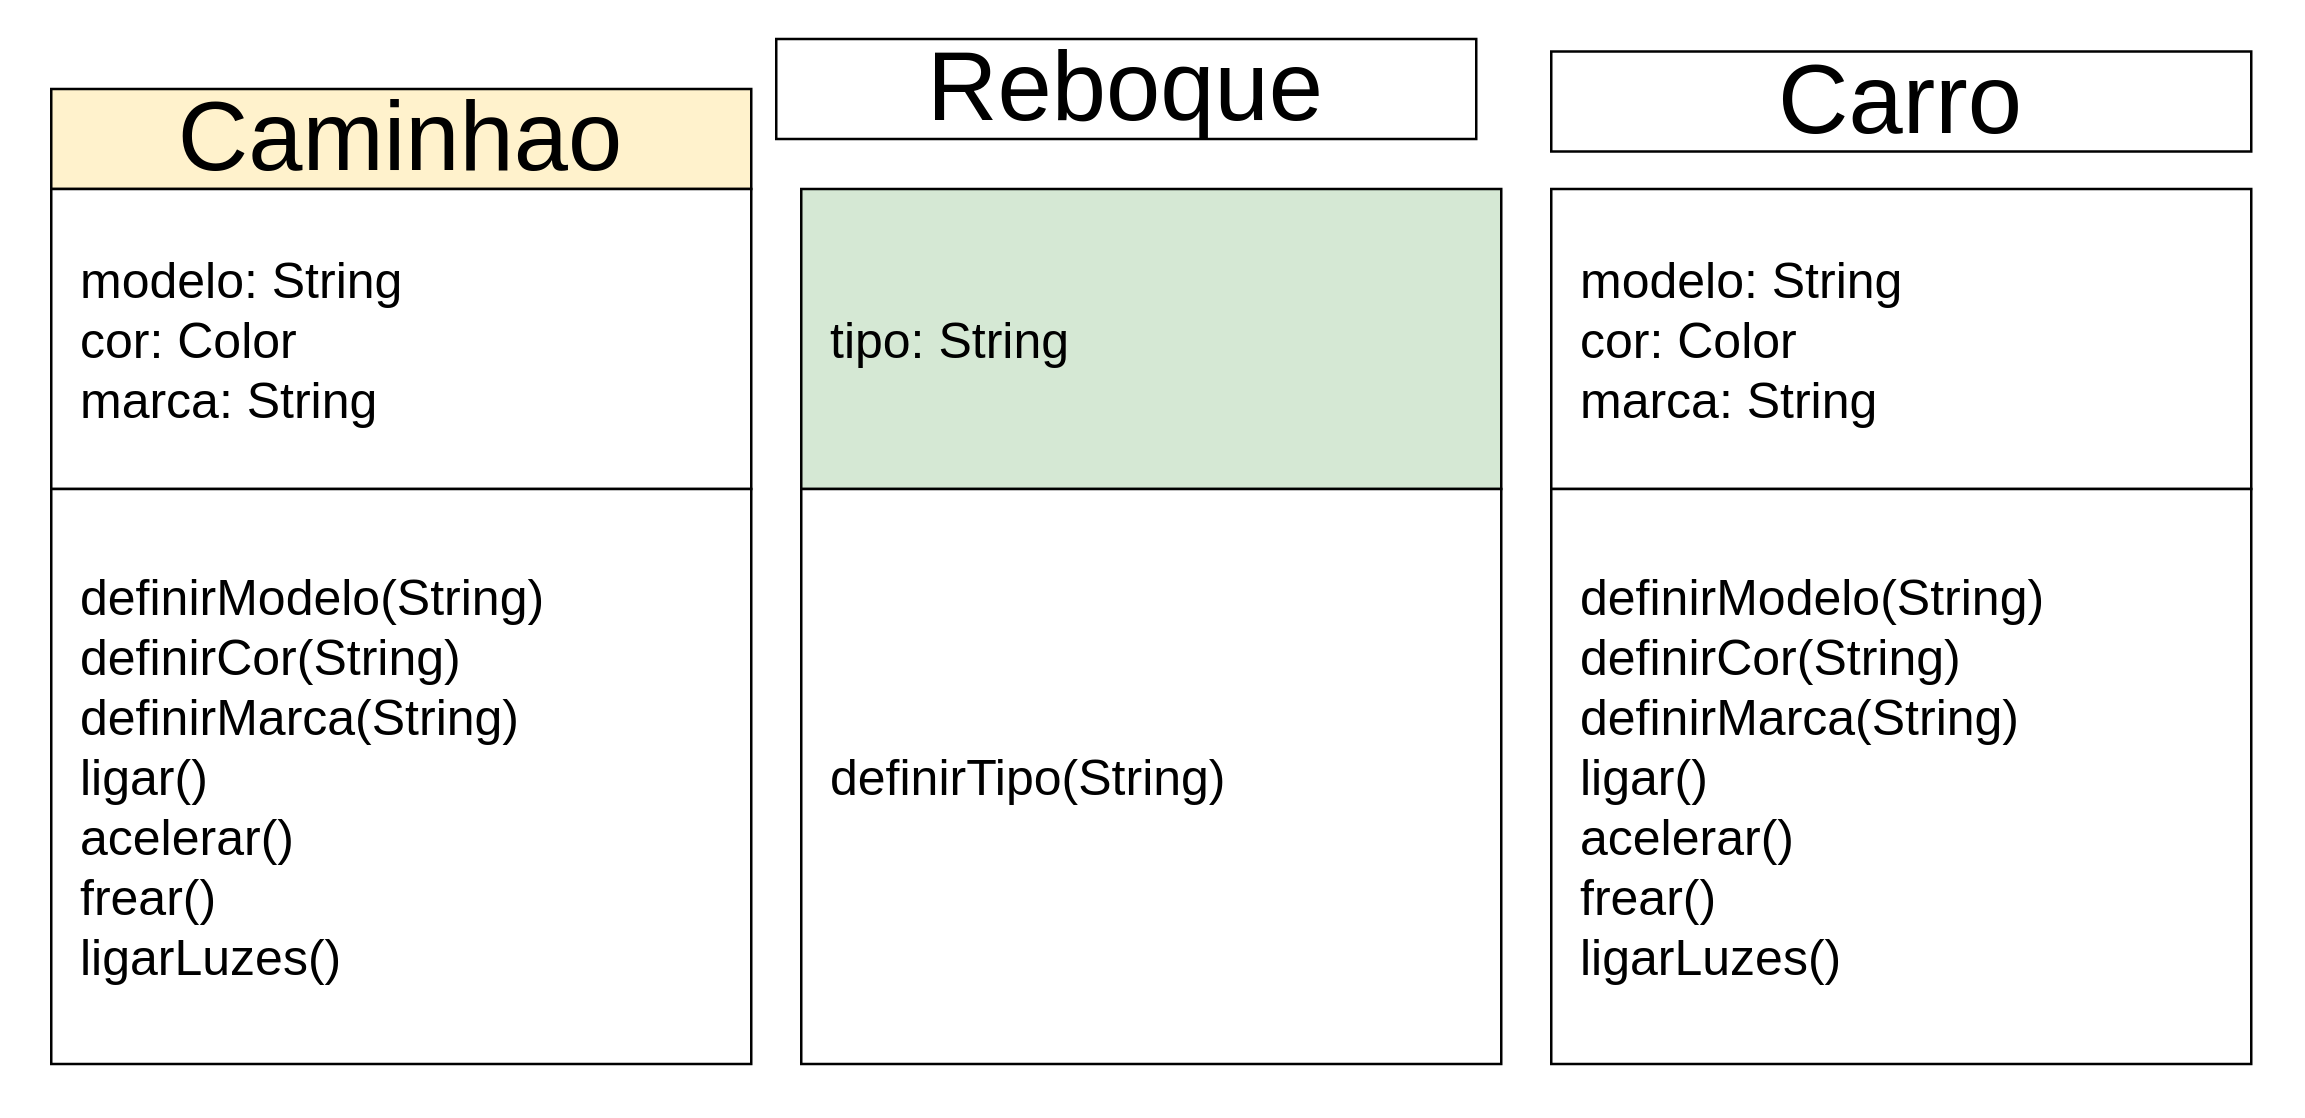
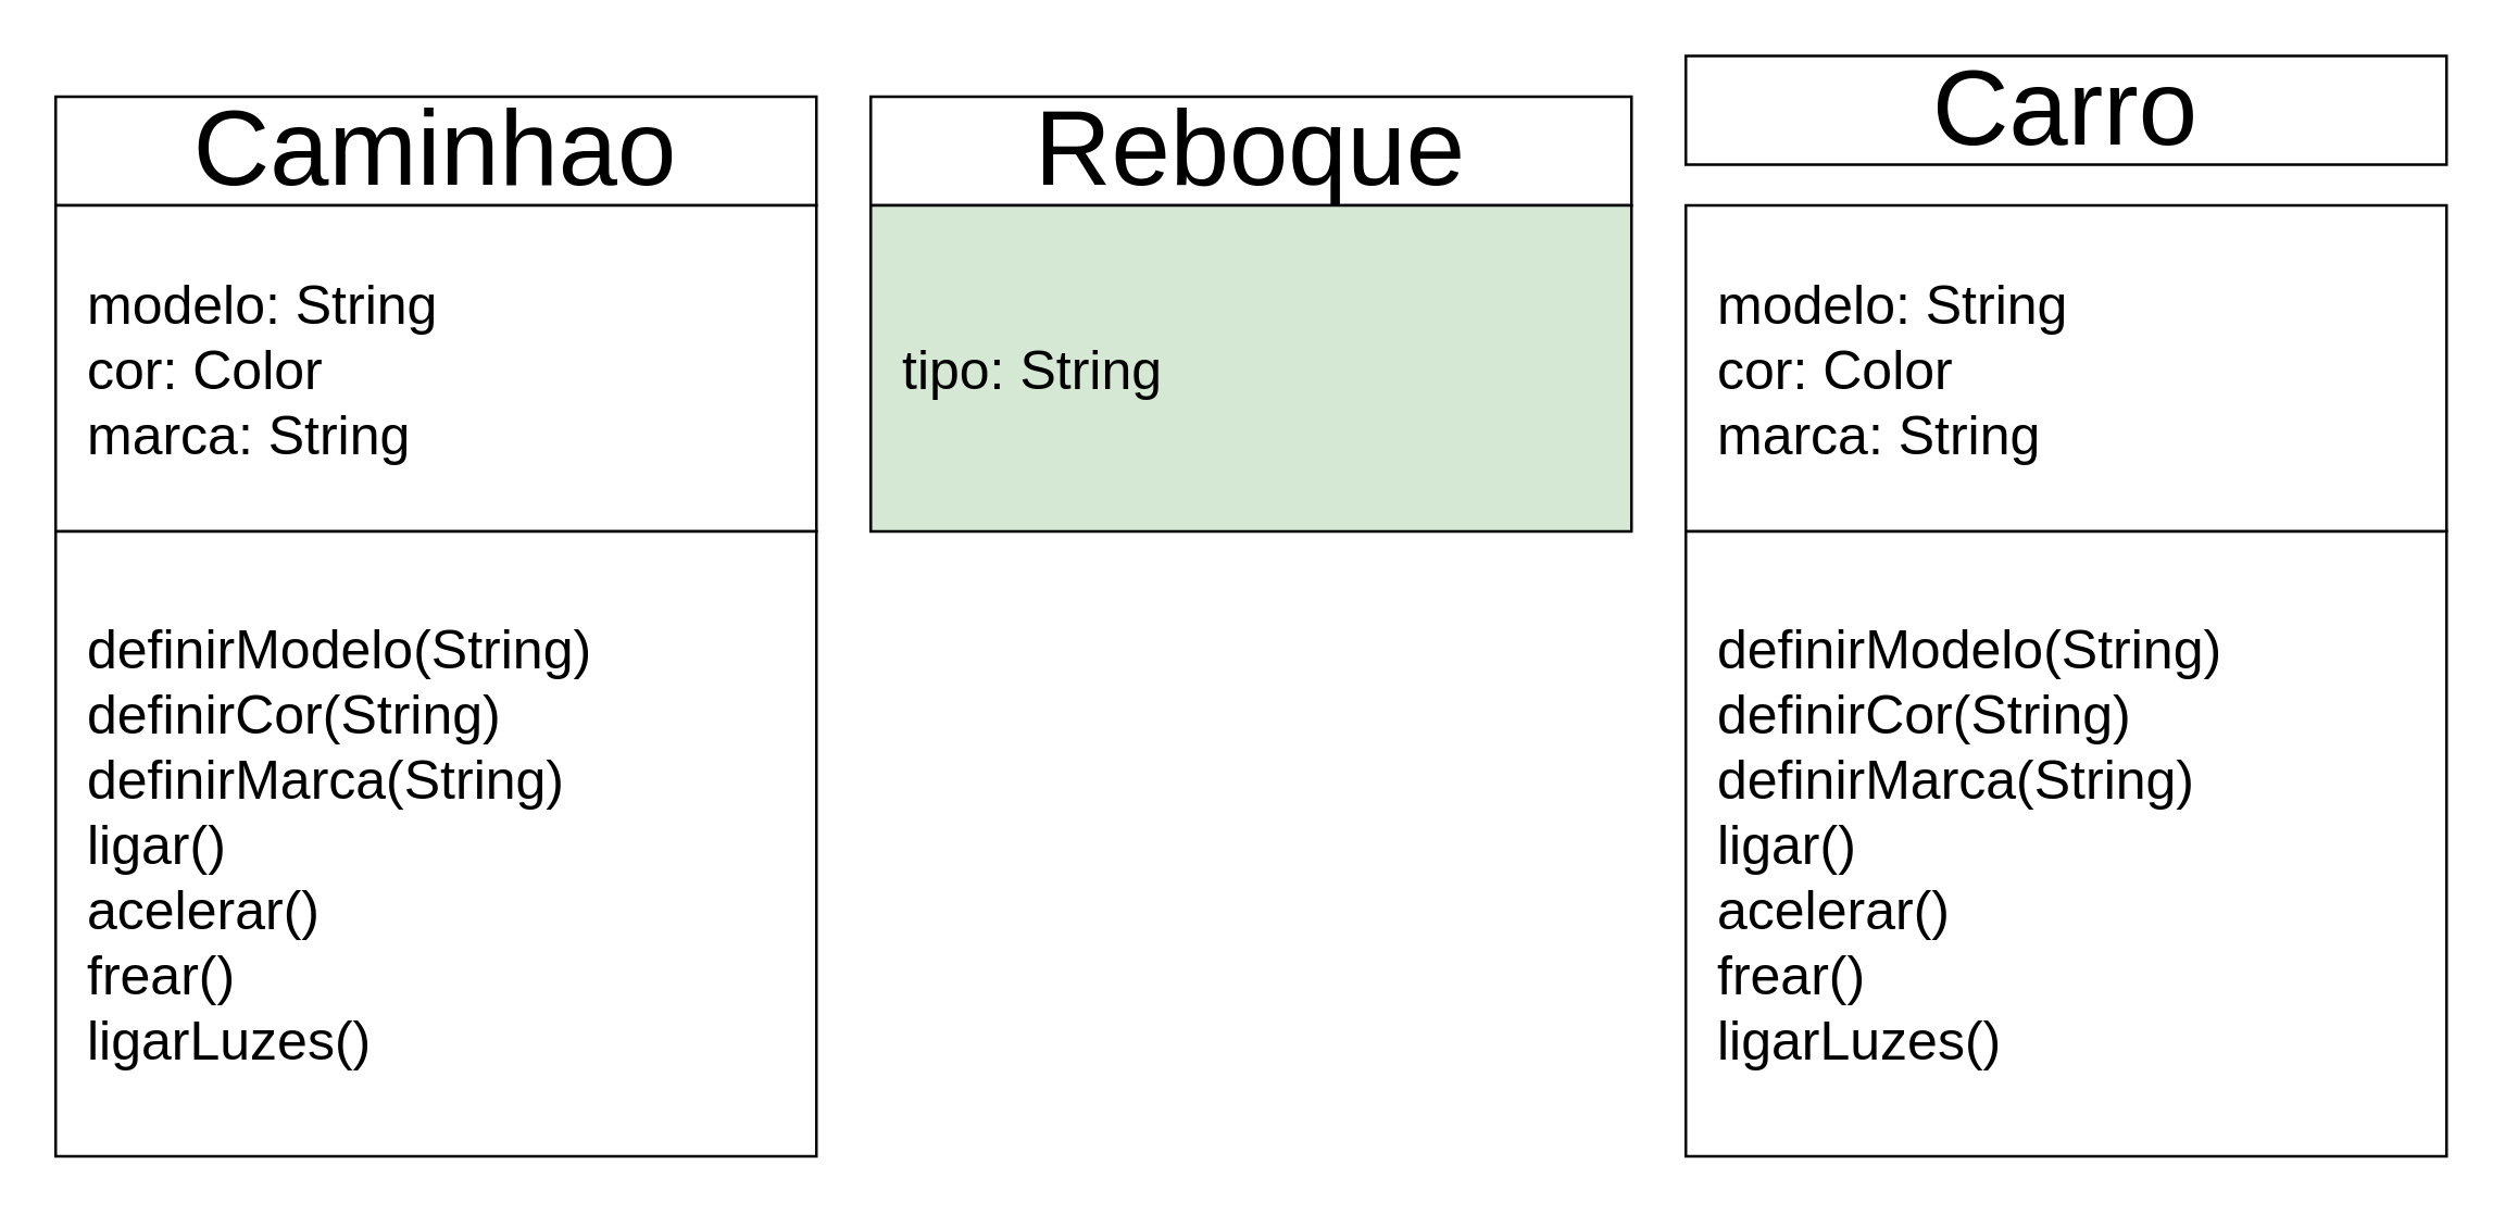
  <mxCell id="0" />
  <mxCell id="1" parent="0" />
- <mxCell id="2" value="&lt;font style=&quot;font-size: 39px;&quot;&gt;Caminhao&lt;/font&gt;" style="rounded=0;whiteSpace=wrap;html=1;fillColor=#fff2cc;" parent="1" vertex="1"><mxGeometry x="20" y="35" width="280" height="40" as="geometry" /></mxCell>
+ <mxCell id="2" value="&lt;font style=&quot;font-size: 39px;&quot;&gt;Caminhao&lt;/font&gt;" style="rounded=0;whiteSpace=wrap;html=1;" parent="1" vertex="1"><mxGeometry x="20" y="35" width="280" height="40" as="geometry" /></mxCell>
  <mxCell id="3" value="modelo: String&lt;br&gt;cor: Color&lt;br&gt;marca: String" style="rounded=0;whiteSpace=wrap;html=1;fontSize=20;align=left;spacingLeft=10;" parent="1" vertex="1"><mxGeometry x="20" y="75" width="280" height="120" as="geometry" /></mxCell>
  <mxCell id="4" value="definirModelo(String)&lt;br&gt;definirCor(String)&lt;br&gt;definirMarca(String)&lt;br&gt;ligar()&lt;br&gt;acelerar()&lt;br&gt;frear()&lt;br&gt;ligarLuzes()" style="rounded=0;whiteSpace=wrap;html=1;fontSize=20;align=left;spacingLeft=10;" parent="1" vertex="1"><mxGeometry x="20" y="195" width="280" height="230" as="geometry" /></mxCell>
- <mxCell id="5" value="&lt;font style=&quot;font-size: 39px;&quot;&gt;Reboque&lt;/font&gt;" style="rounded=0;whiteSpace=wrap;html=1;" parent="1" vertex="1"><mxGeometry x="310" y="15" width="280" height="40" as="geometry" /></mxCell>
+ <mxCell id="5" value="&lt;font style=&quot;font-size: 39px;&quot;&gt;Reboque&lt;/font&gt;" style="rounded=0;whiteSpace=wrap;html=1;" parent="1" vertex="1"><mxGeometry x="320" y="35" width="280" height="40" as="geometry" /></mxCell>
  <mxCell id="6" value="tipo: String&lt;br&gt;" style="rounded=0;whiteSpace=wrap;html=1;fontSize=20;align=left;spacingLeft=10;fillColor=#d5e8d4;" parent="1" vertex="1"><mxGeometry x="320" y="75" width="280" height="120" as="geometry" /></mxCell>
- <mxCell id="7" value="definirTipo(String)&lt;br&gt;" style="rounded=0;whiteSpace=wrap;html=1;fontSize=20;align=left;spacingLeft=10;" parent="1" vertex="1"><mxGeometry x="320" y="195" width="280" height="230" as="geometry" /></mxCell>
  <mxCell id="8" value="&lt;font style=&quot;font-size: 39px;&quot;&gt;Carro&lt;/font&gt;" style="rounded=0;whiteSpace=wrap;html=1;" parent="1" vertex="1"><mxGeometry x="620" y="20" width="280" height="40" as="geometry" /></mxCell>
  <mxCell id="9" value="modelo: String&lt;br&gt;cor: Color&lt;br&gt;marca: String" style="rounded=0;whiteSpace=wrap;html=1;fontSize=20;align=left;spacingLeft=10;" parent="1" vertex="1"><mxGeometry x="620" y="75" width="280" height="120" as="geometry" /></mxCell>
  <mxCell id="10" value="definirModelo(String)&lt;br&gt;definirCor(String)&lt;br&gt;definirMarca(String)&lt;br&gt;ligar()&lt;br&gt;acelerar()&lt;br&gt;frear()&lt;br&gt;ligarLuzes()" style="rounded=0;whiteSpace=wrap;html=1;fontSize=20;align=left;spacingLeft=10;" parent="1" vertex="1"><mxGeometry x="620" y="195" width="280" height="230" as="geometry" /></mxCell>
